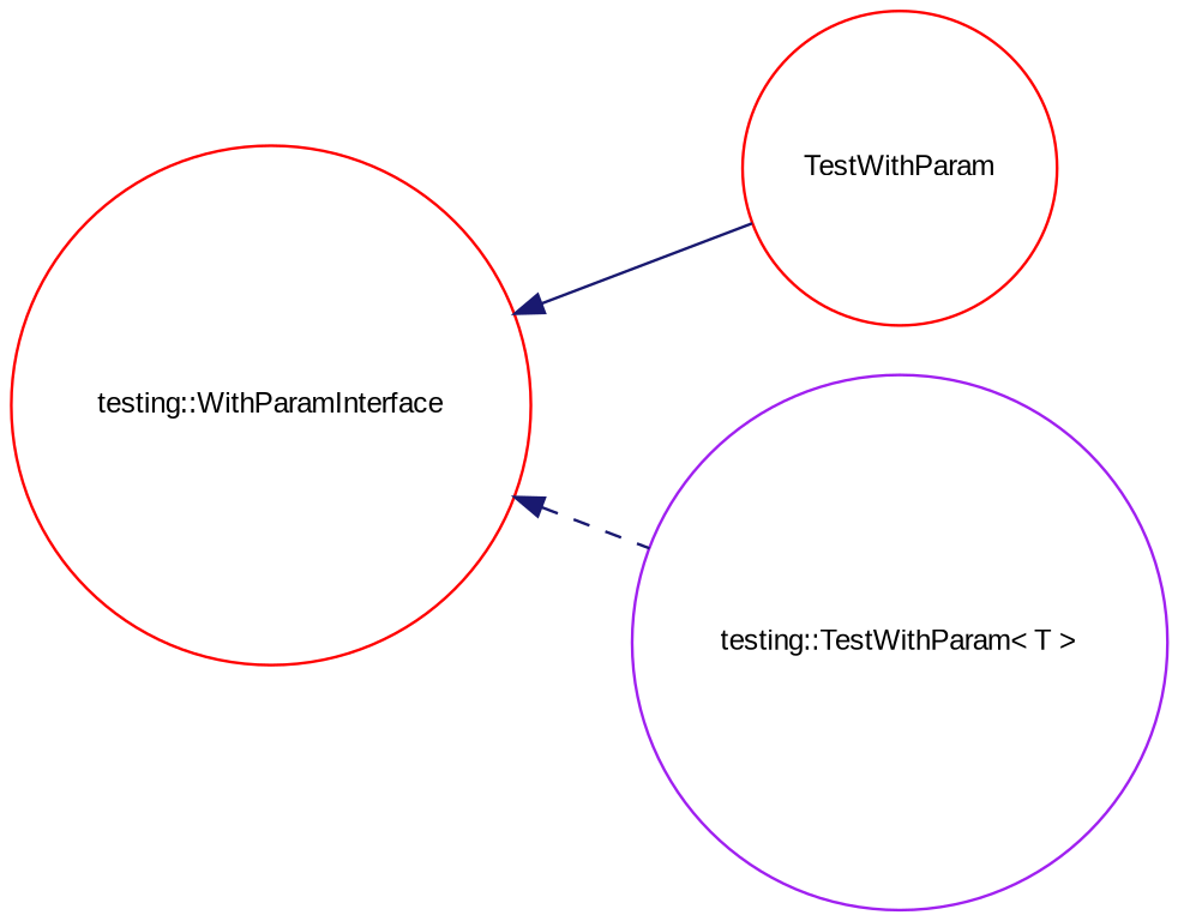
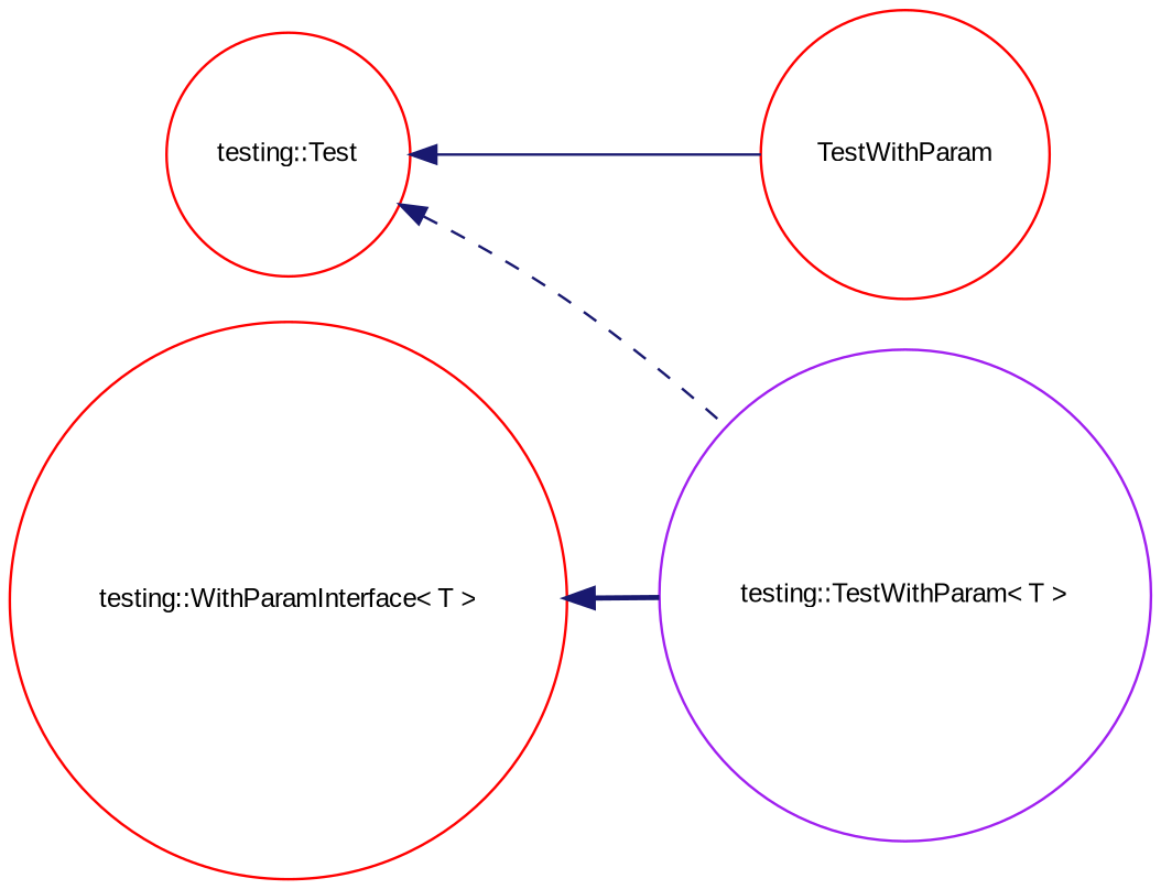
  digraph {
    fontname="Liberation Sans"
    rankdir=LR
    node [color=red fillcolor=white fontname="Liberation Sans" fontsize=10 shape=circle style=filled]
    edge [color=midnightblue dir=back fontname="Liberation Sans" fontsize=10 labelfontname=Helvetica labelfontsize=10]
-   n1 [height=0.2 label="testing::WithParamInterface" width=0.4]
+   n1 [height=0.2 label="testing::Test" width=0.4]
    n2 [height=0.2 label=TestWithParam width=0.4]
    n3 [color=purple height=0.2 label="testing::TestWithParam\< T \>" width=0.4]
+   n4 [height=0.2 label="testing::WithParamInterface\< T \>" width=0.4]
    n1 -> n2 [style=solid]
    n1 -> n3 [style=dashed]
+   n4 -> n3 [style=bold]
  }
